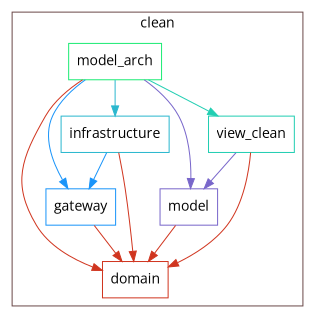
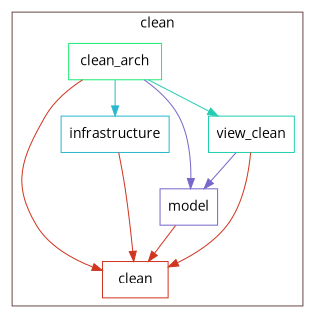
  digraph {
    fontname="Open Sans"
    node [fontname="Open Sans" shape=box]
    edge [color="#d0351f" fontname="Open Sans" style=filled]
-   clean_arch [color="#1ceb74" label=model_arch]
-   domain [color="#d0351f"]
-   gateway [color="#1994f9"]
+   clean_arch [color="#1ceb74"]
+   domain [color="#d0351f" label=clean]
    infrastructure [color="#2ab7ce"]
    n5 [color="#7866ca" label=model]
    n6 [color="#22ceb2" label=view_clean]
    subgraph cluster_1 {
      color="#6b4949"
      label=clean
      clean_arch
      domain
-     gateway
      infrastructure
      n5
      n6
    }
    clean_arch -> domain
-   clean_arch -> gateway [color="#1994f9"]
    clean_arch -> infrastructure [color="#2ab7ce"]
    clean_arch -> n5 [color="#7866ca"]
    clean_arch -> n6 [color="#22ceb2"]
-   gateway -> domain
    infrastructure -> domain
-   infrastructure -> gateway [color="#1994f9"]
    n5 -> domain
    n6 -> domain
    n6 -> n5 [color="#7866ca"]
  }
